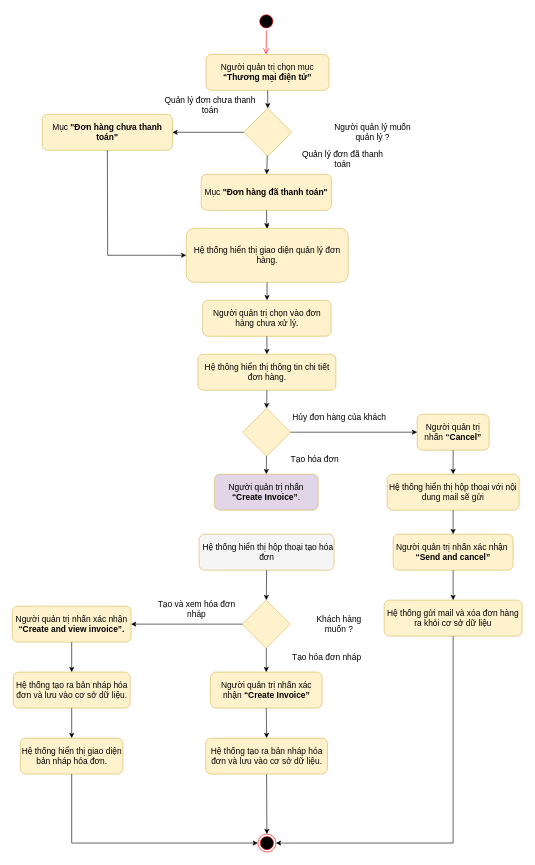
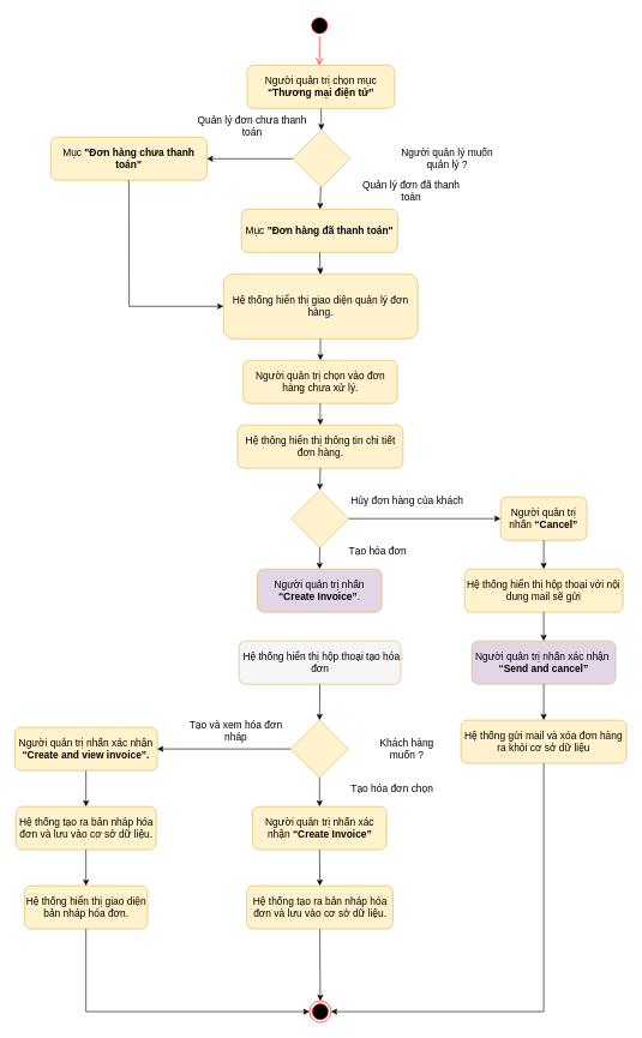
  <mxCell id="0" />
  <mxCell id="1" parent="0" />
  <mxCell id="2" value="" style="ellipse;html=1;shape=endState;fillColor=#000000;strokeColor=#ff0000;fontSize=14;" parent="1" vertex="1"><mxGeometry x="429.5" y="1390" width="30" height="30" as="geometry" /></mxCell>
  <mxCell id="3" value="" style="ellipse;html=1;shape=startState;fillColor=#000000;strokeColor=#ff0000;fontSize=14;" parent="1" vertex="1"><mxGeometry x="428.5" y="20" width="30" height="30" as="geometry" /></mxCell>
  <mxCell id="4" value="" style="edgeStyle=orthogonalEdgeStyle;html=1;verticalAlign=bottom;endArrow=open;endSize=8;strokeColor=#ff0000;rounded=0;fontSize=14;entryX=0.488;entryY=0;entryDx=0;entryDy=0;entryPerimeter=0;" parent="1" source="3" edge="1" target="5"><mxGeometry relative="1" as="geometry"><mxPoint x="443" y="80" as="targetPoint" /></mxGeometry></mxCell>
  <mxCell id="5" value="&lt;b id=&quot;docs-internal-guid-8980c4c9-7fff-c3e4-bc21-66bbaf039bb8&quot; style=&quot;font-weight: normal; font-size: 14px;&quot;&gt;&lt;span style=&quot;font-size: 14px; font-family: Calibri, sans-serif; color: rgb(0, 0, 0); background-color: transparent; font-weight: 400; font-style: normal; font-variant: normal; text-decoration: none; vertical-align: baseline;&quot;&gt;Người quản trị chọn mục &lt;/span&gt;&lt;span style=&quot;font-size: 14px; font-family: Calibri, sans-serif; color: rgb(0, 0, 0); background-color: transparent; font-weight: 700; font-style: normal; font-variant: normal; text-decoration: none; vertical-align: baseline;&quot;&gt;“Thương mại điện tử”&lt;/span&gt;&lt;/b&gt;" style="rounded=1;whiteSpace=wrap;html=1;fillColor=#fff2cc;strokeColor=#d6b656;fontSize=14;" parent="1" vertex="1"><mxGeometry x="343" y="90" width="205" height="60" as="geometry" /></mxCell>
  <mxCell id="6" value="&lt;span id=&quot;docs-internal-guid-a3a27db2-7fff-051c-828b-8b4efbaabe49&quot; style=&quot;font-size: 14px;&quot;&gt;&lt;p style=&quot;line-height: 1.2; margin-top: 0pt; margin-bottom: 0pt; font-size: 14px;&quot; dir=&quot;ltr&quot;&gt;&lt;span id=&quot;docs-internal-guid-9647f9d7-7fff-be7b-ffa3-6aff18ac8986&quot; style=&quot;font-size: 14px;&quot;&gt;&lt;/span&gt;&lt;/p&gt;&lt;p style=&quot;line-height: 1.2; margin-top: 0pt; margin-bottom: 0pt; font-size: 14px;&quot; dir=&quot;ltr&quot;&gt;&lt;span style=&quot;font-size: 14px; font-family: Calibri, sans-serif; color: rgb(0, 0, 0); background-color: transparent; font-weight: 400; font-style: normal; font-variant: normal; text-decoration: none; vertical-align: baseline;&quot;&gt;Hệ thống hiển thị giao diện quản lý đơn hàng.&lt;/span&gt;&lt;/p&gt;&lt;/span&gt;" style="rounded=1;whiteSpace=wrap;html=1;fillColor=#fff2cc;strokeColor=#d6b656;fontSize=14;" parent="1" vertex="1"><mxGeometry x="310" y="380" width="270" height="90" as="geometry" /></mxCell>
  <mxCell id="7" value="&lt;span id=&quot;docs-internal-guid-f438fb41-7fff-bad0-ffcc-31dd240963cc&quot; style=&quot;font-size: 14px;&quot;&gt;&lt;span style=&quot;font-size: 14px; font-family: Calibri, sans-serif; background-color: transparent; font-variant-numeric: normal; font-variant-east-asian: normal; vertical-align: baseline;&quot;&gt;Người&amp;nbsp;&lt;span style=&quot;font-family: Helvetica; font-size: 14px;&quot; id=&quot;docs-internal-guid-8980c4c9-7fff-c3e4-bc21-66bbaf039bb8&quot;&gt;&lt;span style=&quot;font-family: Calibri, sans-serif; background-color: transparent; font-variant-numeric: normal; font-variant-east-asian: normal; vertical-align: baseline; font-size: 14px;&quot;&gt;quản trị&amp;nbsp;&lt;/span&gt;&lt;/span&gt;chọn vào đơn hàng chưa xử lý. &lt;/span&gt;&lt;/span&gt;" style="rounded=1;whiteSpace=wrap;html=1;fillColor=#fff2cc;strokeColor=#d6b656;fontSize=14;" parent="1" vertex="1"><mxGeometry x="337.5" y="500" width="214" height="60" as="geometry" /></mxCell>
  <mxCell id="8" value="&lt;span style=&quot;background-color: transparent; font-family: Calibri, sans-serif; font-size: 14px;&quot;&gt;Hệ thông hiển thị thông tin chi tiết đơn hàng.&lt;/span&gt;&lt;br style=&quot;font-size: 14px;&quot;&gt;" style="rounded=1;whiteSpace=wrap;html=1;fillColor=#fff2cc;strokeColor=#d6b656;fontSize=14;" parent="1" vertex="1"><mxGeometry x="329.5" y="590" width="230" height="60" as="geometry" /></mxCell>
  <mxCell id="9" value="" style="endArrow=classic;html=1;rounded=0;entryX=0.5;entryY=0;entryDx=0;entryDy=0;fontSize=14;" parent="1" source="5" target="20" edge="1"><mxGeometry width="50" height="50" relative="1" as="geometry"><mxPoint x="263.5" y="350" as="sourcePoint" /><mxPoint x="634.5" y="130" as="targetPoint" /></mxGeometry></mxCell>
  <mxCell id="10" value="" style="endArrow=classic;html=1;rounded=0;fontSize=14;" parent="1" source="6" target="7" edge="1"><mxGeometry width="50" height="50" relative="1" as="geometry"><mxPoint x="454.5" y="360" as="sourcePoint" /><mxPoint x="454.5" y="420" as="targetPoint" /></mxGeometry></mxCell>
  <mxCell id="11" value="" style="endArrow=classic;html=1;rounded=0;fontSize=14;" parent="1" source="7" target="8" edge="1"><mxGeometry width="50" height="50" relative="1" as="geometry"><mxPoint x="464.5" y="370" as="sourcePoint" /><mxPoint x="464.5" y="430" as="targetPoint" /></mxGeometry></mxCell>
  <mxCell id="12" value="" style="rhombus;whiteSpace=wrap;html=1;fillColor=#fff2cc;strokeColor=#d6b656;fontSize=14;" parent="1" vertex="1"><mxGeometry x="404" y="680" width="80" height="80" as="geometry" /></mxCell>
  <mxCell id="13" value="&lt;span id=&quot;docs-internal-guid-1f173d41-7fff-8cbb-1a45-6fe85110846f&quot; style=&quot;font-size: 14px;&quot;&gt;&lt;span style=&quot;font-size: 14px; font-family: Calibri, sans-serif; background-color: transparent; font-variant-numeric: normal; font-variant-east-asian: normal; vertical-align: baseline;&quot;&gt;Người quản trị nhấn &lt;/span&gt;&lt;span style=&quot;font-size: 14px; font-family: Calibri, sans-serif; background-color: transparent; font-weight: 700; font-variant-numeric: normal; font-variant-east-asian: normal; vertical-align: baseline;&quot;&gt;“Cancel”&lt;/span&gt;&lt;/span&gt;" style="rounded=1;whiteSpace=wrap;html=1;fillColor=#fff2cc;strokeColor=#d6b656;fontSize=14;" parent="1" vertex="1"><mxGeometry x="695" y="690" width="120" height="60" as="geometry" /></mxCell>
  <mxCell id="14" value="" style="endArrow=classic;html=1;rounded=0;fontSize=14;" parent="1" source="12" target="13" edge="1"><mxGeometry width="50" height="50" relative="1" as="geometry"><mxPoint x="600" y="690" as="sourcePoint" /><mxPoint x="650" y="640" as="targetPoint" /></mxGeometry></mxCell>
  <mxCell id="15" value="" style="endArrow=classic;html=1;rounded=0;fontSize=14;exitX=0.5;exitY=1;exitDx=0;exitDy=0;" parent="1" source="37" target="2" edge="1"><mxGeometry width="50" height="50" relative="1" as="geometry"><mxPoint x="444.5" y="1350" as="sourcePoint" /><mxPoint x="289.5" y="1390" as="targetPoint" /></mxGeometry></mxCell>
  <mxCell id="16" value="Hủy đơn hàng của khách" style="text;html=1;strokeColor=none;fillColor=none;align=center;verticalAlign=middle;whiteSpace=wrap;rounded=0;fontSize=14;" parent="1" vertex="1"><mxGeometry x="486" y="680" width="159" height="30" as="geometry" /></mxCell>
  <mxCell id="17" value="" style="endArrow=classic;html=1;rounded=0;fontSize=14;entryX=0.5;entryY=0;entryDx=0;entryDy=0;" parent="1" source="12" target="31" edge="1"><mxGeometry width="50" height="50" relative="1" as="geometry"><mxPoint x="620" y="860" as="sourcePoint" /><mxPoint x="447.4" y="790" as="targetPoint" /></mxGeometry></mxCell>
  <mxCell id="18" value="Tạo hóa đơn" style="text;html=1;strokeColor=none;fillColor=none;align=center;verticalAlign=middle;whiteSpace=wrap;rounded=0;fontSize=14;" parent="1" vertex="1"><mxGeometry x="479" y="750" width="91" height="30" as="geometry" /></mxCell>
  <mxCell id="19" value="&lt;span id=&quot;docs-internal-guid-2b19aabf-7fff-3144-191e-baf4130a2cd1&quot; style=&quot;font-size: 14px;&quot;&gt;&lt;span style=&quot;font-size: 14px; font-family: Calibri, sans-serif; background-color: transparent; font-variant-numeric: normal; font-variant-east-asian: normal; vertical-align: baseline;&quot;&gt;Mục &lt;b style=&quot;font-size: 14px;&quot;&gt;&quot;Đơn hàng chưa thanh toán&quot;&lt;/b&gt;&lt;/span&gt;&lt;/span&gt;" style="rounded=1;whiteSpace=wrap;html=1;fillColor=#fff2cc;strokeColor=#d6b656;fontSize=14;" parent="1" vertex="1"><mxGeometry x="70" y="190" width="217" height="60" as="geometry" /></mxCell>
  <mxCell id="20" value="" style="rhombus;whiteSpace=wrap;html=1;fillColor=#fff2cc;strokeColor=#d6b656;fontSize=14;" parent="1" vertex="1"><mxGeometry x="406" y="180" width="80" height="80" as="geometry" /></mxCell>
  <mxCell id="21" value="" style="edgeStyle=orthogonalEdgeStyle;rounded=0;orthogonalLoop=1;jettySize=auto;html=1;strokeWidth=0;fontSize=14;" parent="1" source="22" target="6" edge="1"><mxGeometry relative="1" as="geometry" /></mxCell>
  <mxCell id="22" value="&lt;span style=&quot;font-family: Calibri, sans-serif; font-size: 14px;&quot;&gt;Mục&amp;nbsp;&lt;/span&gt;&lt;b style=&quot;font-family: Calibri, sans-serif; font-size: 14px;&quot;&gt;&quot;Đơn hàng đã thanh toán&quot;&lt;/b&gt;" style="rounded=1;whiteSpace=wrap;html=1;fillColor=#fff2cc;strokeColor=#d6b656;fontSize=14;" parent="1" vertex="1"><mxGeometry x="335" y="290" width="217" height="60" as="geometry" /></mxCell>
  <mxCell id="23" value="" style="endArrow=classic;html=1;rounded=0;fontSize=14;" parent="1" source="20" target="19" edge="1"><mxGeometry width="50" height="50" relative="1" as="geometry"><mxPoint x="334.5" y="280" as="sourcePoint" /><mxPoint x="283" y="210" as="targetPoint" /></mxGeometry></mxCell>
  <mxCell id="24" value="" style="endArrow=classic;html=1;rounded=0;fontSize=14;" parent="1" source="20" target="22" edge="1"><mxGeometry width="50" height="50" relative="1" as="geometry"><mxPoint x="534.5" y="320" as="sourcePoint" /><mxPoint x="584.5" y="270" as="targetPoint" /></mxGeometry></mxCell>
  <mxCell id="25" value="" style="endArrow=classic;html=1;rounded=0;exitX=0.5;exitY=1;exitDx=0;exitDy=0;entryX=0;entryY=0.5;entryDx=0;entryDy=0;fontSize=14;" parent="1" source="19" target="6" edge="1"><mxGeometry width="50" height="50" relative="1" as="geometry"><mxPoint x="180" y="430" as="sourcePoint" /><mxPoint x="230" y="380" as="targetPoint" /><Array as="points"><mxPoint x="179" y="425" /></Array></mxGeometry></mxCell>
  <mxCell id="26" value="" style="endArrow=classic;html=1;rounded=0;fontSize=14;" parent="1" source="22" target="6" edge="1"><mxGeometry width="50" height="50" relative="1" as="geometry"><mxPoint x="610" y="320" as="sourcePoint" /><mxPoint x="660" y="270" as="targetPoint" /></mxGeometry></mxCell>
  <mxCell id="27" value="&lt;font style=&quot;font-size: 14px;&quot;&gt;Người quản lý muốn quản lý ?&lt;/font&gt;" style="text;html=1;strokeColor=none;fillColor=none;align=center;verticalAlign=middle;whiteSpace=wrap;rounded=0;fontSize=14;" parent="1" vertex="1"><mxGeometry x="542" y="205" width="158" height="30" as="geometry" /></mxCell>
  <mxCell id="28" value="Quản lý đơn chưa thanh toán" style="text;html=1;strokeColor=none;fillColor=none;align=center;verticalAlign=middle;whiteSpace=wrap;rounded=0;fontSize=14;" parent="1" vertex="1"><mxGeometry x="264.5" y="160" width="170" height="30" as="geometry" /></mxCell>
  <mxCell id="29" value="Quản lý đơn đã thanh toán" style="text;html=1;strokeColor=none;fillColor=none;align=center;verticalAlign=middle;whiteSpace=wrap;rounded=0;fontSize=14;" parent="1" vertex="1"><mxGeometry x="492" y="250" width="158" height="30" as="geometry" /></mxCell>
  <mxCell id="30" value="" style="endArrow=classic;html=1;rounded=0;fontSize=14;exitX=0.5;exitY=1;exitDx=0;exitDy=0;entryX=0.5;entryY=0;entryDx=0;entryDy=0;" edge="1" parent="1" source="8" target="12"><mxGeometry width="50" height="50" relative="1" as="geometry"><mxPoint x="270" y="710" as="sourcePoint" /><mxPoint x="382" y="720" as="targetPoint" /></mxGeometry></mxCell>
  <mxCell id="31" value="&lt;span id=&quot;docs-internal-guid-dfa1f547-7fff-2bdf-1cb7-a252db305fa9&quot; style=&quot;font-size: 14px;&quot;&gt;&lt;span style=&quot;font-size: 14px; font-family: Calibri, sans-serif; background-color: transparent; font-variant-numeric: normal; font-variant-east-asian: normal; vertical-align: baseline;&quot;&gt;Người quản trị nhấn &lt;/span&gt;&lt;span style=&quot;font-size: 14px; font-family: Calibri, sans-serif; background-color: transparent; font-weight: 700; font-variant-numeric: normal; font-variant-east-asian: normal; vertical-align: baseline;&quot;&gt;“Create Invoice”&lt;/span&gt;&lt;span style=&quot;font-size: 14px; font-family: Calibri, sans-serif; background-color: transparent; font-variant-numeric: normal; font-variant-east-asian: normal; vertical-align: baseline;&quot;&gt;.&lt;/span&gt;&lt;/span&gt;" style="rounded=1;whiteSpace=wrap;html=1;fontSize=14;fillColor=#e1d5e7;strokeColor=#d6b656;" vertex="1" parent="1"><mxGeometry x="357" y="790" width="173" height="60" as="geometry" /></mxCell>
  <mxCell id="32" value="&lt;span id=&quot;docs-internal-guid-a148e994-7fff-7543-564e-c5d7829d4c5a&quot; style=&quot;font-size: 14px;&quot;&gt;&lt;p style=&quot;line-height: 1.2; margin-top: 0pt; margin-bottom: 0pt; font-size: 14px;&quot; dir=&quot;ltr&quot;&gt;&lt;span style=&quot;font-size: 14px; font-family: Calibri, sans-serif; background-color: transparent; font-variant-numeric: normal; font-variant-east-asian: normal; vertical-align: baseline;&quot;&gt;&amp;nbsp;Hệ thống hiển thị hộp thoại tạo hóa đơn&lt;/span&gt;&lt;/p&gt;&lt;/span&gt;" style="rounded=1;whiteSpace=wrap;html=1;fontSize=14;fillColor=#f5f5f5;strokeColor=#d6b656;" vertex="1" parent="1"><mxGeometry x="331.5" y="890" width="225" height="60" as="geometry" /></mxCell>
  <mxCell id="33" value="&lt;span id=&quot;docs-internal-guid-fc3072d5-7fff-f784-47d9-ce96b7c219a7&quot; style=&quot;font-size: 14px;&quot;&gt;&lt;span style=&quot;font-size: 14px; font-family: Calibri, sans-serif; background-color: transparent; font-variant-numeric: normal; font-variant-east-asian: normal; vertical-align: baseline;&quot;&gt;Người quản trị nhấn xác nhận &lt;/span&gt;&lt;span style=&quot;font-size: 14px; font-family: Calibri, sans-serif; background-color: transparent; font-weight: 700; font-variant-numeric: normal; font-variant-east-asian: normal; vertical-align: baseline;&quot;&gt;“Create Invoice”&lt;/span&gt;&lt;/span&gt;" style="rounded=1;whiteSpace=wrap;html=1;fontSize=14;fillColor=#fff2cc;strokeColor=#d6b656;" vertex="1" parent="1"><mxGeometry x="350.5" y="1120" width="186" height="60" as="geometry" /></mxCell>
  <mxCell id="34" value="" style="endArrow=classic;html=1;rounded=0;fontSize=14;exitX=0.5;exitY=1;exitDx=0;exitDy=0;entryX=0.5;entryY=0;entryDx=0;entryDy=0;" edge="1" parent="1" source="32" target="35"><mxGeometry width="50" height="50" relative="1" as="geometry"><mxPoint x="280" y="1040" as="sourcePoint" /><mxPoint x="330" y="990" as="targetPoint" /></mxGeometry></mxCell>
  <mxCell id="35" value="" style="rhombus;whiteSpace=wrap;html=1;fontSize=14;fillColor=#fff2cc;strokeColor=#d6b656;" vertex="1" parent="1"><mxGeometry x="403.5" y="1000" width="80" height="80" as="geometry" /></mxCell>
  <mxCell id="36" value="&lt;span id=&quot;docs-internal-guid-6cd0357e-7fff-cd3f-b1c7-c881328d71bc&quot; style=&quot;font-size: 14px;&quot;&gt;&lt;span style=&quot;font-size: 14px; font-family: Calibri, sans-serif; background-color: transparent; font-variant-numeric: normal; font-variant-east-asian: normal; vertical-align: baseline;&quot;&gt;Người quản trị nhấn xác nhận &lt;/span&gt;&lt;span style=&quot;font-size: 14px; font-family: Calibri, sans-serif; background-color: transparent; font-weight: 700; font-variant-numeric: normal; font-variant-east-asian: normal; vertical-align: baseline;&quot;&gt;“Create and view invoice”.&lt;/span&gt;&lt;/span&gt;" style="rounded=1;whiteSpace=wrap;html=1;fontSize=14;fillColor=#fff2cc;strokeColor=#d6b656;" vertex="1" parent="1"><mxGeometry y="1010" width="198" height="60" as="geometry" x="20" /></mxCell>
  <mxCell id="37" value="&lt;span id=&quot;docs-internal-guid-7376fcf2-7fff-389c-331b-919ae2164b77&quot; style=&quot;font-size: 14px;&quot;&gt;&lt;p style=&quot;line-height: 1.2; margin-top: 0pt; margin-bottom: 0pt; font-size: 14px;&quot; dir=&quot;ltr&quot;&gt;&lt;span style=&quot;font-size: 14px; font-family: Calibri, sans-serif; background-color: transparent; font-variant-numeric: normal; font-variant-east-asian: normal; vertical-align: baseline;&quot;&gt;Hệ thống tạo ra bản nháp hóa đơn và lưu vào cơ sở dữ liệu.&lt;/span&gt;&lt;/p&gt;&lt;/span&gt;" style="rounded=1;whiteSpace=wrap;html=1;fontSize=14;fillColor=#fff2cc;strokeColor=#d6b656;" vertex="1" parent="1"><mxGeometry x="342.5" y="1230" width="203" height="60" as="geometry" /></mxCell>
  <mxCell id="38" value="" style="endArrow=classic;html=1;rounded=0;fontSize=14;entryX=1;entryY=0.5;entryDx=0;entryDy=0;exitX=0;exitY=0.5;exitDx=0;exitDy=0;" edge="1" parent="1" source="35" target="36"><mxGeometry width="50" height="50" relative="1" as="geometry"><mxPoint x="390" y="1050" as="sourcePoint" /><mxPoint x="660" y="950" as="targetPoint" /></mxGeometry></mxCell>
  <mxCell id="39" value="" style="endArrow=classic;html=1;rounded=0;fontSize=14;exitX=0.5;exitY=1;exitDx=0;exitDy=0;entryX=0.5;entryY=0;entryDx=0;entryDy=0;" edge="1" parent="1" source="35" target="33"><mxGeometry width="50" height="50" relative="1" as="geometry"><mxPoint x="210" y="1140" as="sourcePoint" /><mxPoint x="260" y="1090" as="targetPoint" /></mxGeometry></mxCell>
  <mxCell id="40" value="" style="endArrow=classic;html=1;rounded=0;fontSize=14;exitX=0.5;exitY=1;exitDx=0;exitDy=0;entryX=0.5;entryY=0;entryDx=0;entryDy=0;" edge="1" parent="1" source="33" target="37"><mxGeometry width="50" height="50" relative="1" as="geometry"><mxPoint x="250" y="1240" as="sourcePoint" /><mxPoint x="300" y="1190" as="targetPoint" /></mxGeometry></mxCell>
  <mxCell id="41" value="&lt;span id=&quot;docs-internal-guid-64fc56ea-7fff-a6c4-2f9f-66c4e80b82fb&quot; style=&quot;font-size: 14px;&quot;&gt;&lt;p style=&quot;line-height: 1.2; margin-top: 0pt; margin-bottom: 0pt; font-size: 14px;&quot; dir=&quot;ltr&quot;&gt;&lt;span style=&quot;font-size: 14px; font-family: Calibri, sans-serif; background-color: transparent; font-variant-numeric: normal; font-variant-east-asian: normal; vertical-align: baseline;&quot;&gt;Hệ thống hiển thị hộp thoại với nội dung mail sẽ gửi&lt;/span&gt;&lt;/p&gt;&lt;/span&gt;" style="rounded=1;whiteSpace=wrap;html=1;fontSize=14;fillColor=#fff2cc;strokeColor=#d6b656;" vertex="1" parent="1"><mxGeometry x="645" y="790" width="220" height="60" as="geometry" /></mxCell>
- <mxCell id="42" value="&lt;span id=&quot;docs-internal-guid-534b0598-7fff-e2f4-b260-5c2d2dabd2e7&quot; style=&quot;font-size: 14px;&quot;&gt;&lt;span style=&quot;font-size: 14px; font-family: Calibri, sans-serif; background-color: transparent; font-variant-numeric: normal; font-variant-east-asian: normal; vertical-align: baseline;&quot;&gt;Người quản trị nhấn xác nhận&amp;nbsp; &lt;/span&gt;&lt;span style=&quot;font-size: 14px; font-family: Calibri, sans-serif; background-color: transparent; font-weight: 700; font-variant-numeric: normal; font-variant-east-asian: normal; vertical-align: baseline;&quot;&gt;“Send and cancel”&lt;/span&gt;&lt;/span&gt;" style="rounded=1;whiteSpace=wrap;html=1;fontSize=14;fillColor=#fff2cc;strokeColor=#d6b656;" vertex="1" parent="1"><mxGeometry x="655" y="890" width="200" height="60" as="geometry" /></mxCell>
+ <mxCell id="42" value="&lt;span id=&quot;docs-internal-guid-534b0598-7fff-e2f4-b260-5c2d2dabd2e7&quot; style=&quot;font-size: 14px;&quot;&gt;&lt;span style=&quot;font-size: 14px; font-family: Calibri, sans-serif; background-color: transparent; font-variant-numeric: normal; font-variant-east-asian: normal; vertical-align: baseline;&quot;&gt;Người quản trị nhấn xác nhận&amp;nbsp; &lt;/span&gt;&lt;span style=&quot;font-size: 14px; font-family: Calibri, sans-serif; background-color: transparent; font-weight: 700; font-variant-numeric: normal; font-variant-east-asian: normal; vertical-align: baseline;&quot;&gt;“Send and cancel”&lt;/span&gt;&lt;/span&gt;" style="rounded=1;whiteSpace=wrap;html=1;fontSize=14;fillColor=#e1d5e7;strokeColor=#d6b656;" vertex="1" parent="1"><mxGeometry x="655" y="890" width="200" height="60" as="geometry" /></mxCell>
  <mxCell id="43" value="&lt;span id=&quot;docs-internal-guid-a77e1a29-7fff-0c01-60ed-9ff3a96c3b01&quot; style=&quot;font-size: 14px;&quot;&gt;&lt;span style=&quot;font-size: 14px; font-family: Calibri, sans-serif; background-color: transparent; font-variant-numeric: normal; font-variant-east-asian: normal; vertical-align: baseline;&quot;&gt;Hệ thống gửi mail và xóa đơn hàng ra khỏi cơ sở dữ liệu&lt;/span&gt;&lt;/span&gt;" style="rounded=1;whiteSpace=wrap;html=1;fontSize=14;fillColor=#fff2cc;strokeColor=#d6b656;" vertex="1" parent="1"><mxGeometry x="640" y="1000" width="230" height="60" as="geometry" /></mxCell>
  <mxCell id="44" value="&lt;span id=&quot;docs-internal-guid-672ea0d9-7fff-bf4d-1dcd-7330a0e17d21&quot; style=&quot;font-size: 14px;&quot;&gt;&lt;span style=&quot;font-size: 14px; font-family: Calibri, sans-serif; background-color: transparent; font-variant-numeric: normal; font-variant-east-asian: normal; vertical-align: baseline;&quot;&gt;Hệ thống tạo ra bản nháp hóa đơn và lưu vào cơ sở dữ liệu.&lt;/span&gt;&lt;/span&gt;" style="rounded=1;whiteSpace=wrap;html=1;fontSize=14;fillColor=#fff2cc;strokeColor=#d6b656;" vertex="1" parent="1"><mxGeometry x="21.5" y="1120" width="195" height="60" as="geometry" /></mxCell>
  <mxCell id="45" value="&lt;span id=&quot;docs-internal-guid-47fc7db5-7fff-4a57-5d29-e4eb3c6378d8&quot; style=&quot;font-size: 14px;&quot;&gt;&lt;p style=&quot;line-height: 1.2; margin-top: 0pt; margin-bottom: 0pt; font-size: 14px;&quot; dir=&quot;ltr&quot;&gt;&lt;span style=&quot;font-size: 14px; font-family: Calibri, sans-serif; background-color: transparent; font-variant-numeric: normal; font-variant-east-asian: normal; vertical-align: baseline;&quot;&gt;Hệ thống hiển thị giao diện bản nháp hóa đơn.&lt;/span&gt;&lt;/p&gt;&lt;/span&gt;" style="rounded=1;whiteSpace=wrap;html=1;fontSize=14;fillColor=#fff2cc;strokeColor=#d6b656;" vertex="1" parent="1"><mxGeometry x="33.5" y="1230" width="171" height="60" as="geometry" /></mxCell>
  <mxCell id="46" value="" style="endArrow=classic;html=1;rounded=0;fontSize=14;exitX=0.5;exitY=1;exitDx=0;exitDy=0;entryX=0.5;entryY=0;entryDx=0;entryDy=0;" edge="1" parent="1" source="13" target="41"><mxGeometry width="50" height="50" relative="1" as="geometry"><mxPoint x="1005" y="790" as="sourcePoint" /><mxPoint x="1055" y="740" as="targetPoint" /></mxGeometry></mxCell>
  <mxCell id="47" value="" style="endArrow=classic;html=1;rounded=0;fontSize=14;exitX=0.5;exitY=1;exitDx=0;exitDy=0;entryX=0.5;entryY=0;entryDx=0;entryDy=0;" edge="1" parent="1" source="41" target="42"><mxGeometry width="50" height="50" relative="1" as="geometry"><mxPoint x="945" y="890" as="sourcePoint" /><mxPoint x="995" y="840" as="targetPoint" /></mxGeometry></mxCell>
  <mxCell id="48" value="" style="endArrow=classic;html=1;rounded=0;fontSize=14;exitX=0.5;exitY=1;exitDx=0;exitDy=0;entryX=0.5;entryY=0;entryDx=0;entryDy=0;" edge="1" parent="1" source="42" target="43"><mxGeometry width="50" height="50" relative="1" as="geometry"><mxPoint x="895" y="1000" as="sourcePoint" /><mxPoint x="945" y="950" as="targetPoint" /></mxGeometry></mxCell>
  <mxCell id="49" value="" style="endArrow=classic;html=1;rounded=0;fontSize=14;exitX=0.5;exitY=1;exitDx=0;exitDy=0;entryX=1;entryY=0.5;entryDx=0;entryDy=0;" edge="1" parent="1" source="43" target="2"><mxGeometry width="50" height="50" relative="1" as="geometry"><mxPoint x="820" y="1230" as="sourcePoint" /><mxPoint x="870" y="1180" as="targetPoint" /><Array as="points"><mxPoint x="755" y="1405" /></Array></mxGeometry></mxCell>
  <mxCell id="50" value="" style="endArrow=classic;html=1;rounded=0;fontSize=14;exitX=0.5;exitY=1;exitDx=0;exitDy=0;entryX=0.5;entryY=0;entryDx=0;entryDy=0;" edge="1" parent="1" source="36" target="44"><mxGeometry width="50" height="50" relative="1" as="geometry"><mxPoint x="-60" y="1150" as="sourcePoint" /><mxPoint x="-10" y="1100" as="targetPoint" /></mxGeometry></mxCell>
  <mxCell id="51" value="" style="endArrow=classic;html=1;rounded=0;fontSize=14;exitX=0.5;exitY=1;exitDx=0;exitDy=0;entryX=0.5;entryY=0;entryDx=0;entryDy=0;" edge="1" parent="1" source="44" target="45"><mxGeometry width="50" height="50" relative="1" as="geometry"><mxPoint x="129" y="1080" as="sourcePoint" /><mxPoint x="0" y="1110" as="targetPoint" /></mxGeometry></mxCell>
  <mxCell id="52" value="" style="endArrow=classic;html=1;rounded=0;fontSize=14;exitX=0.5;exitY=1;exitDx=0;exitDy=0;entryX=0;entryY=0.5;entryDx=0;entryDy=0;" edge="1" parent="1" source="45" target="2"><mxGeometry width="50" height="50" relative="1" as="geometry"><mxPoint x="229" y="1090" as="sourcePoint" /><mxPoint x="100" y="1120" as="targetPoint" /><Array as="points"><mxPoint x="119" y="1405" /></Array></mxGeometry></mxCell>
  <mxCell id="53" value="Khách hàng muốn ?" style="text;html=1;strokeColor=none;fillColor=none;align=center;verticalAlign=middle;whiteSpace=wrap;rounded=0;fontSize=14;" vertex="1" parent="1"><mxGeometry x="510" y="1025" width="110" height="30" as="geometry" /></mxCell>
  <mxCell id="54" value="Tạo và xem hóa đơn nháp" style="text;html=1;strokeColor=none;fillColor=none;align=center;verticalAlign=middle;whiteSpace=wrap;rounded=0;fontSize=14;" vertex="1" parent="1"><mxGeometry x="260" y="1000" width="135" height="30" as="geometry" /></mxCell>
- <mxCell id="55" value="Tạo hóa đơn nháp" style="text;html=1;strokeColor=none;fillColor=none;align=center;verticalAlign=middle;whiteSpace=wrap;rounded=0;fontSize=14;" vertex="1" parent="1"><mxGeometry x="479" y="1080" width="131" height="30" as="geometry" /></mxCell>
+ <mxCell id="55" value="Tạo hóa đơn chọn" style="text;html=1;strokeColor=none;fillColor=none;align=center;verticalAlign=middle;whiteSpace=wrap;rounded=0;fontSize=14;" vertex="1" parent="1"><mxGeometry x="479" y="1080" width="131" height="30" as="geometry" /></mxCell>
